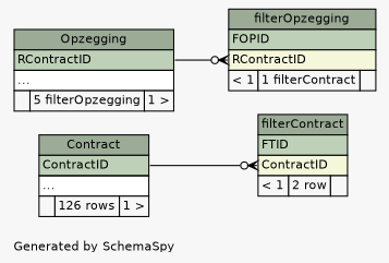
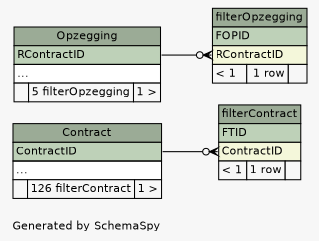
  digraph {
    bgcolor="#f7f7f7"
    fontname=Helvetica
    fontsize=11
    label="\nGenerated by SchemaSpy"
    labeljust=l
    nodesep=0.18
    rankdir=RL
    ranksep=0.46
    node [fontname=Helvetica fontsize=11 shape=plaintext]
    edge [arrowhead=none arrowsize=0.8 arrowtail=crowodot dir=back]
-   n1 [label=<     <TABLE BORDER="0" CELLBORDER="1" CELLSPACING="0" BGCOLOR="#ffffff">       <TR><TD COLSPAN="3" BGCOLOR="#9bab96" ALIGN="CENTER">Contract</TD></TR>       <TR><TD PORT="ContractID" COLSPAN="3" BGCOLOR="#bed1b8" ALIGN="LEFT">ContractID</TD></TR>       <TR><TD PORT="elipses" COLSPAN="3" ALIGN="LEFT">...</TD></TR>       <TR><TD ALIGN="LEFT" BGCOLOR="#f7f7f7">  </TD><TD ALIGN="RIGHT" BGCOLOR="#f7f7f7">126 rows</TD><TD ALIGN="RIGHT" BGCOLOR="#f7f7f7">1 &gt;</TD></TR>     </TABLE>>]
-   n2 [label=<     <TABLE BORDER="0" CELLBORDER="1" CELLSPACING="0" BGCOLOR="#ffffff">       <TR><TD COLSPAN="3" BGCOLOR="#9bab96" ALIGN="CENTER">filterContract</TD></TR>       <TR><TD PORT="FTID" COLSPAN="3" BGCOLOR="#bed1b8" ALIGN="LEFT">FTID</TD></TR>       <TR><TD PORT="ContractID" COLSPAN="3" BGCOLOR="#f4f7da" ALIGN="LEFT">ContractID</TD></TR>       <TR><TD ALIGN="LEFT" BGCOLOR="#f7f7f7">&lt; 1</TD><TD ALIGN="RIGHT" BGCOLOR="#f7f7f7">2 row</TD><TD ALIGN="RIGHT" BGCOLOR="#f7f7f7">  </TD></TR>     </TABLE>>]
-   n3 [label=<     <TABLE BORDER="0" CELLBORDER="1" CELLSPACING="0" BGCOLOR="#ffffff">       <TR><TD COLSPAN="3" BGCOLOR="#9bab96" ALIGN="CENTER">filterOpzegging</TD></TR>       <TR><TD PORT="FOPID" COLSPAN="3" BGCOLOR="#bed1b8" ALIGN="LEFT">FOPID</TD></TR>       <TR><TD PORT="RContractID" COLSPAN="3" BGCOLOR="#f4f7da" ALIGN="LEFT">RContractID</TD></TR>       <TR><TD ALIGN="LEFT" BGCOLOR="#f7f7f7">&lt; 1</TD><TD ALIGN="RIGHT" BGCOLOR="#f7f7f7">1 filterContract</TD><TD ALIGN="RIGHT" BGCOLOR="#f7f7f7">  </TD></TR>     </TABLE>>]
+   n1 [label=<     <TABLE BORDER="0" CELLBORDER="1" CELLSPACING="0" BGCOLOR="#ffffff">       <TR><TD COLSPAN="3" BGCOLOR="#9bab96" ALIGN="CENTER">Contract</TD></TR>       <TR><TD PORT="ContractID" COLSPAN="3" BGCOLOR="#bed1b8" ALIGN="LEFT">ContractID</TD></TR>       <TR><TD PORT="elipses" COLSPAN="3" ALIGN="LEFT">...</TD></TR>       <TR><TD ALIGN="LEFT" BGCOLOR="#f7f7f7">  </TD><TD ALIGN="RIGHT" BGCOLOR="#f7f7f7">126 filterContract</TD><TD ALIGN="RIGHT" BGCOLOR="#f7f7f7">1 &gt;</TD></TR>     </TABLE>>]
+   n2 [label=<     <TABLE BORDER="0" CELLBORDER="1" CELLSPACING="0" BGCOLOR="#ffffff">       <TR><TD COLSPAN="3" BGCOLOR="#9bab96" ALIGN="CENTER">filterContract</TD></TR>       <TR><TD PORT="FTID" COLSPAN="3" BGCOLOR="#bed1b8" ALIGN="LEFT">FTID</TD></TR>       <TR><TD PORT="ContractID" COLSPAN="3" BGCOLOR="#f4f7da" ALIGN="LEFT">ContractID</TD></TR>       <TR><TD ALIGN="LEFT" BGCOLOR="#f7f7f7">&lt; 1</TD><TD ALIGN="RIGHT" BGCOLOR="#f7f7f7">1 row</TD><TD ALIGN="RIGHT" BGCOLOR="#f7f7f7">  </TD></TR>     </TABLE>>]
+   n3 [label=<     <TABLE BORDER="0" CELLBORDER="1" CELLSPACING="0" BGCOLOR="#ffffff">       <TR><TD COLSPAN="3" BGCOLOR="#9bab96" ALIGN="CENTER">filterOpzegging</TD></TR>       <TR><TD PORT="FOPID" COLSPAN="3" BGCOLOR="#bed1b8" ALIGN="LEFT">FOPID</TD></TR>       <TR><TD PORT="RContractID" COLSPAN="3" BGCOLOR="#f4f7da" ALIGN="LEFT">RContractID</TD></TR>       <TR><TD ALIGN="LEFT" BGCOLOR="#f7f7f7">&lt; 1</TD><TD ALIGN="RIGHT" BGCOLOR="#f7f7f7">1 row</TD><TD ALIGN="RIGHT" BGCOLOR="#f7f7f7">  </TD></TR>     </TABLE>>]
    n4 [label=<     <TABLE BORDER="0" CELLBORDER="1" CELLSPACING="0" BGCOLOR="#ffffff">       <TR><TD COLSPAN="3" BGCOLOR="#9bab96" ALIGN="CENTER">Opzegging</TD></TR>       <TR><TD PORT="RContractID" COLSPAN="3" BGCOLOR="#bed1b8" ALIGN="LEFT">RContractID</TD></TR>       <TR><TD PORT="elipses" COLSPAN="3" ALIGN="LEFT">...</TD></TR>       <TR><TD ALIGN="LEFT" BGCOLOR="#f7f7f7">  </TD><TD ALIGN="RIGHT" BGCOLOR="#f7f7f7">5 filterOpzegging</TD><TD ALIGN="RIGHT" BGCOLOR="#f7f7f7">1 &gt;</TD></TR>     </TABLE>>]
    n2 -> n1 [headport="ContractID:e" tailport="ContractID:w"]
    n3 -> n4 [headport="RContractID:e" tailport="RContractID:w"]
  }
